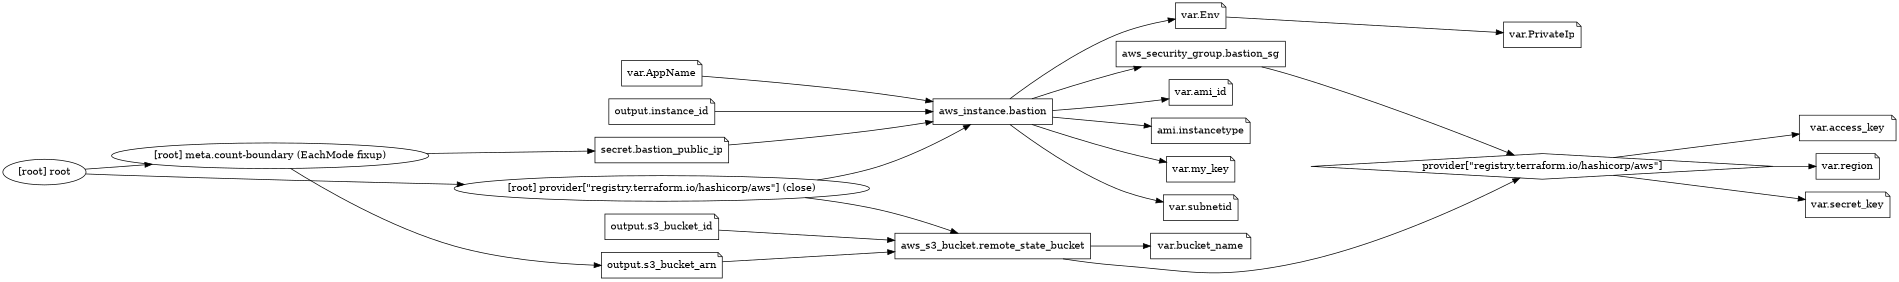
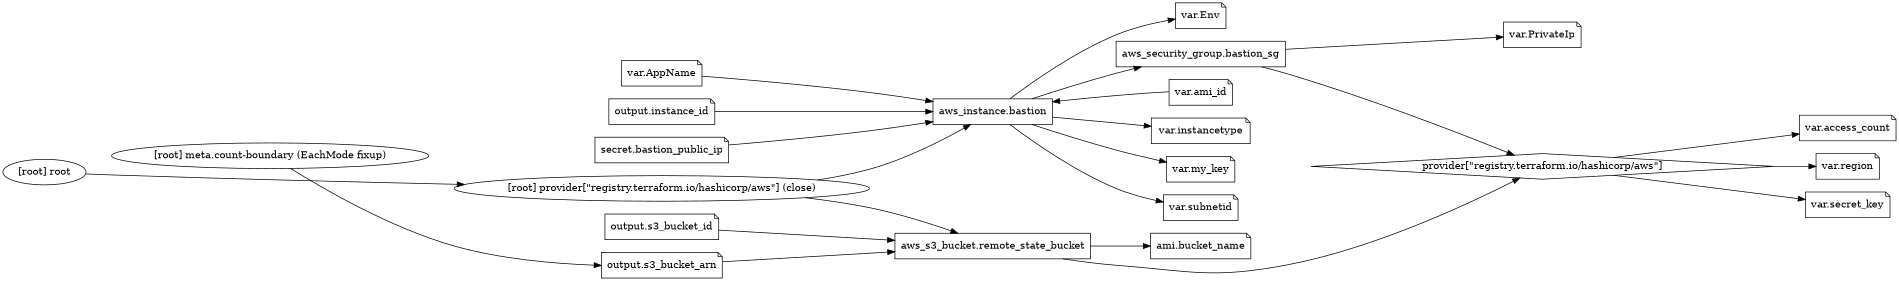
  digraph {
    compound=true
    newrank=true
    rankdir=LR
    node [shape=note]
    n1 [label="aws_instance.bastion" shape=box]
    n2 [label="aws_security_group.bastion_sg" shape=box]
    n3 [label="var.AppName"]
    n4 [label="var.Env"]
    n5 [label="var.ami_id"]
-   n6 [label="ami.instancetype"]
+   n6 [label="var.instancetype"]
    n7 [label="var.my_key"]
    n8 [label="var.subnetid"]
    n9 [label="aws_s3_bucket.remote_state_bucket" shape=box]
    n10 [label="provider[\"registry.terraform.io/hashicorp/aws\"]" shape=diamond]
-   n11 [label="var.bucket_name"]
+   n11 [label="ami.bucket_name"]
    n12 [label="var.PrivateIp"]
    n13 [label="secret.bastion_public_ip"]
    n14 [label="output.instance_id"]
    n15 [label="output.s3_bucket_arn"]
    n16 [label="output.s3_bucket_id"]
-   n17 [label="var.access_key"]
+   n17 [label="var.access_count"]
    n18 [label="var.region"]
    n19 [label="var.secret_key"]
    "[root] meta.count-boundary (EachMode fixup)" [shape=""]
    "[root] provider[\"registry.terraform.io/hashicorp/aws\"] (close)" [shape=""]
    "[root] root" [shape=""]
    subgraph sub_1 {
      n1
      n2
      n3
      n4
      n5
      n6
      n7
      n8
      n9
      n10
      n11
      n12
      n13
      n14
      n15
      n16
      n17
      n18
      n19
      "[root] meta.count-boundary (EachMode fixup)"
      "[root] provider[\"registry.terraform.io/hashicorp/aws\"] (close)"
      "[root] root"
    }
    n1 -> n2
    n1 -> n4
-   n1 -> n5
+   n5 -> n1
    n1 -> n6
    n1 -> n7
    n1 -> n8
    n2 -> n10
-   n4 -> n12
+   n2 -> n12
    n3 -> n1
    n9 -> n10
    n9 -> n11
    n10 -> n17
    n10 -> n18
    n10 -> n19
    n13 -> n1
    n14 -> n1
    n15 -> n9
    n16 -> n9
-   "[root] meta.count-boundary (EachMode fixup)" -> n13
    "[root] meta.count-boundary (EachMode fixup)" -> n15
    "[root] provider[\"registry.terraform.io/hashicorp/aws\"] (close)" -> n1
    "[root] provider[\"registry.terraform.io/hashicorp/aws\"] (close)" -> n9
-   "[root] root" -> "[root] meta.count-boundary (EachMode fixup)"
    "[root] root" -> "[root] provider[\"registry.terraform.io/hashicorp/aws\"] (close)"
  }
